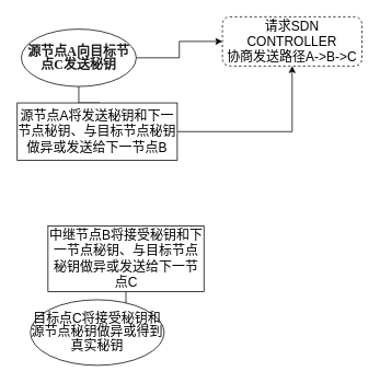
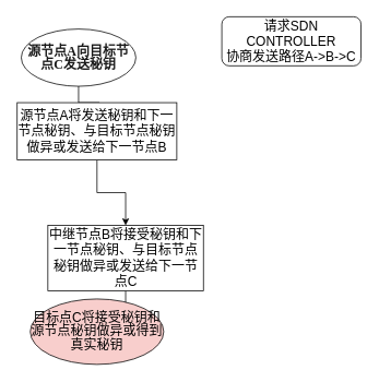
  <mxCell id="0" />
  <mxCell id="1" parent="0" />
- <mxCell id="2" value="" style="edgeStyle=orthogonalEdgeStyle;rounded=0;orthogonalLoop=1;jettySize=auto;html=1;fontFamily=Helvetica;fontSize=16;" parent="1" source="4" target="5" edge="1"><mxGeometry relative="1" as="geometry" /></mxCell>
  <mxCell id="3" value="" style="edgeStyle=orthogonalEdgeStyle;rounded=0;orthogonalLoop=1;jettySize=auto;html=1;fontFamily=Helvetica;fontSize=16;" parent="1" source="4" edge="1"><mxGeometry relative="1" as="geometry"><mxPoint x="120" y="135" as="targetPoint" /></mxGeometry></mxCell>
  <mxCell id="4" value="&lt;h2 style=&quot;margin: 0px ; line-height: 1px&quot;&gt;&lt;span style=&quot;font-size: 16px ; color: rgb(25 , 25 , 25) ; font-family: &amp;#34;microsoft yahei&amp;#34; ; line-height: 1&quot;&gt;源节点A向目标节点C发送秘钥&lt;/span&gt;&lt;/h2&gt;" style="ellipse;whiteSpace=wrap;html=1;align=center;" parent="1" vertex="1"><mxGeometry x="25" y="35" width="140" height="70" as="geometry" /></mxCell>
- <mxCell id="5" value="&lt;p class=&quot;MsoNormal&quot; style=&quot;margin: 0pt 0pt 0.0pt ; font-size: 12pt&quot;&gt;&lt;span style=&quot;font-size: 12pt&quot;&gt;请求SDN CONTROLLER&lt;/span&gt;&lt;/p&gt;&lt;p class=&quot;MsoNormal&quot; style=&quot;margin: 0pt 0pt 0.0pt ; font-size: 12pt&quot;&gt;协商发送路径A-&amp;gt;B-&amp;gt;C&lt;/p&gt;" style="rounded=1;whiteSpace=wrap;html=1;fontFamily=Helvetica;fontSize=16;dashed=1;" parent="1" vertex="1"><mxGeometry x="270" y="20" width="170" height="60" as="geometry" /></mxCell>
- <mxCell id="6" value="" style="edgeStyle=orthogonalEdgeStyle;rounded=0;orthogonalLoop=1;jettySize=auto;html=1;fontFamily=Helvetica;fontSize=16;" parent="1" source="7" target="5" edge="1"><mxGeometry relative="1" as="geometry" /></mxCell>
+ <mxCell id="5" value="&lt;p class=&quot;MsoNormal&quot; style=&quot;margin: 0pt 0pt 0.0pt ; font-size: 12pt&quot;&gt;&lt;span style=&quot;font-size: 12pt&quot;&gt;请求SDN CONTROLLER&lt;/span&gt;&lt;/p&gt;&lt;p class=&quot;MsoNormal&quot; style=&quot;margin: 0pt 0pt 0.0pt ; font-size: 12pt&quot;&gt;协商发送路径A-&amp;gt;B-&amp;gt;C&lt;/p&gt;" style="rounded=1;whiteSpace=wrap;html=1;fontFamily=Helvetica;fontSize=16;" parent="1" vertex="1"><mxGeometry x="270" y="20" width="170" height="60" as="geometry" /></mxCell>
+ <mxCell id="6" value="" style="edgeStyle=orthogonalEdgeStyle;rounded=0;orthogonalLoop=1;jettySize=auto;html=1;fontFamily=Helvetica;fontSize=16;" parent="1" source="7" target="9" edge="1"><mxGeometry relative="1" as="geometry" /></mxCell>
  <mxCell id="7" value="&lt;span&gt;源节点A将发送秘钥和下一节点秘钥、与目标节点秘钥做异或发送给下一节点B&lt;/span&gt;" style="rounded=0;whiteSpace=wrap;html=1;fontFamily=Helvetica;fontSize=16;" parent="1" vertex="1"><mxGeometry x="20" y="125" width="195" height="70" as="geometry" /></mxCell>
  <mxCell id="8" value="" style="edgeStyle=orthogonalEdgeStyle;rounded=0;orthogonalLoop=1;jettySize=auto;html=1;fontFamily=Helvetica;fontSize=16;" parent="1" source="9" edge="1"><mxGeometry relative="1" as="geometry"><mxPoint x="117" y="365" as="targetPoint" /></mxGeometry></mxCell>
  <mxCell id="9" value="中继节点B将接受秘钥和下一节点秘钥、与目标节点秘钥做异或发送给下一节点C" style="rounded=0;whiteSpace=wrap;html=1;fontFamily=Helvetica;fontSize=16;" parent="1" vertex="1"><mxGeometry x="57.5" y="275" width="190" height="80" as="geometry" /></mxCell>
- <mxCell id="10" value="&lt;h2 style=&quot;margin: 0px ; line-height: 1px&quot;&gt;&lt;span style=&quot;font-size: 16px ; font-weight: 400 ; line-height: 1.06&quot;&gt;目标点C将接受秘钥和源节点秘钥做异或得到真实秘钥&lt;/span&gt;&lt;br&gt;&lt;/h2&gt;" style="ellipse;whiteSpace=wrap;html=1;align=center;" parent="1" vertex="1"><mxGeometry x="36" y="365" width="163" height="80" as="geometry" /></mxCell>
+ <mxCell id="10" value="&lt;h2 style=&quot;margin: 0px ; line-height: 1px&quot;&gt;&lt;span style=&quot;font-size: 16px ; font-weight: 400 ; line-height: 1.06&quot;&gt;目标点C将接受秘钥和源节点秘钥做异或得到真实秘钥&lt;/span&gt;&lt;br&gt;&lt;/h2&gt;" style="ellipse;whiteSpace=wrap;html=1;align=center;fillColor=#f8cecc;" parent="1" vertex="1"><mxGeometry x="36" y="365" width="163" height="80" as="geometry" /></mxCell>
